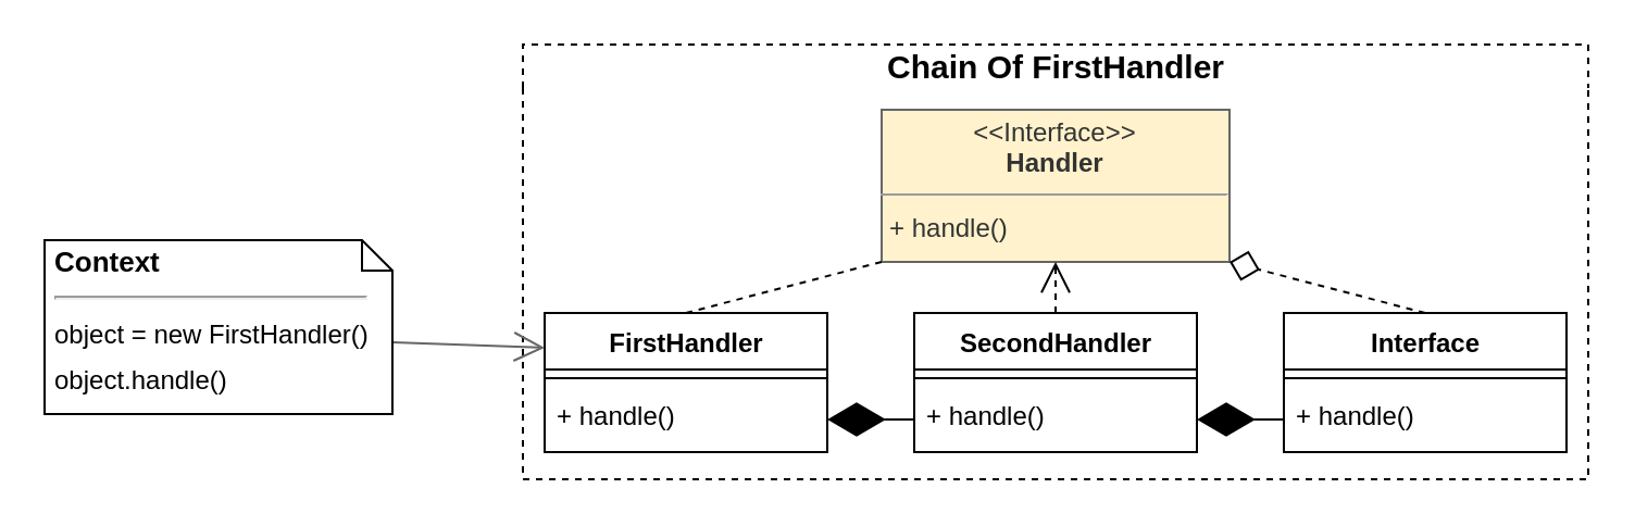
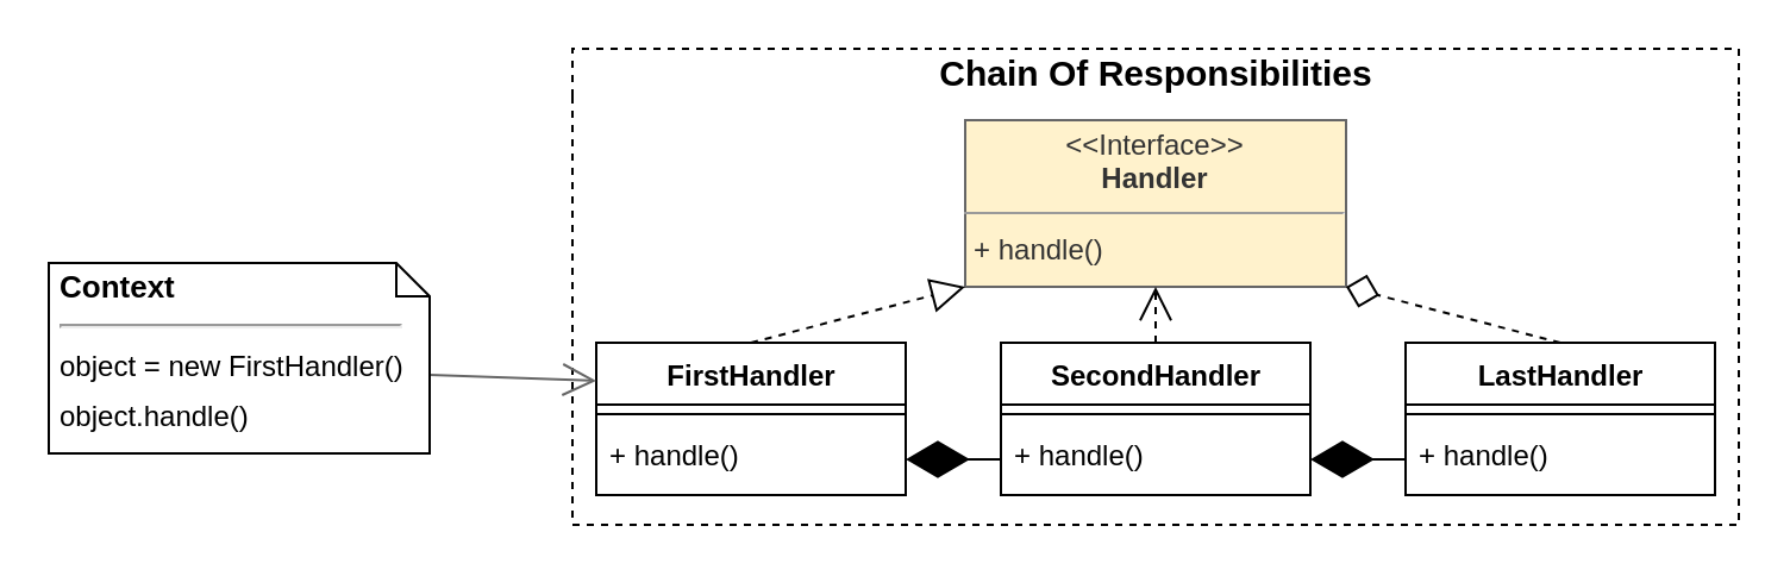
  <mxCell id="0" />
  <mxCell id="1" parent="0" />
- <mxCell id="2" value="Chain Of FirstHandler" style="swimlane;html=1;horizontal=1;startSize=20;fillColor=none;strokeColor=#000000;rounded=0;comic=0;fontSize=15;dashed=1;swimlaneLine=0;shadow=0;glass=0;perimeterSpacing=0;labelBackgroundColor=none;collapsible=0;" parent="1" vertex="1"><mxGeometry x="240" y="20" width="490" height="200" as="geometry"><mxRectangle x="110" y="60" width="100" height="20" as="alternateBounds" /></mxGeometry></mxCell>
- <mxCell id="3" value="Interface" style="swimlane;fontStyle=1;align=center;verticalAlign=top;childLayout=stackLayout;horizontal=1;startSize=26;horizontalStack=0;resizeParent=1;resizeParentMax=0;resizeLast=0;collapsible=0;marginBottom=0;rounded=0;shadow=0;glass=0;comic=0;strokeWidth=1;fontSize=12;labelBackgroundColor=none;fillColor=#ffffff;html=1;" parent="2" vertex="1"><mxGeometry x="350" y="123.5" width="130" height="64" as="geometry" /></mxCell>
+ <mxCell id="2" value="Chain Of Responsibilities" style="swimlane;html=1;horizontal=1;startSize=20;fillColor=none;strokeColor=#000000;rounded=0;comic=0;fontSize=15;dashed=1;swimlaneLine=0;shadow=0;glass=0;perimeterSpacing=0;labelBackgroundColor=none;collapsible=0;" parent="1" vertex="1"><mxGeometry x="240" y="20" width="490" height="200" as="geometry"><mxRectangle x="110" y="60" width="100" height="20" as="alternateBounds" /></mxGeometry></mxCell>
+ <mxCell id="3" value="LastHandler" style="swimlane;fontStyle=1;align=center;verticalAlign=top;childLayout=stackLayout;horizontal=1;startSize=26;horizontalStack=0;resizeParent=1;resizeParentMax=0;resizeLast=0;collapsible=0;marginBottom=0;rounded=0;shadow=0;glass=0;comic=0;strokeWidth=1;fontSize=12;labelBackgroundColor=none;fillColor=#ffffff;html=1;" parent="2" vertex="1"><mxGeometry x="350" y="123.5" width="130" height="64" as="geometry" /></mxCell>
  <mxCell id="4" value="" style="line;strokeWidth=1;fillColor=none;align=left;verticalAlign=middle;spacingTop=-1;spacingLeft=3;spacingRight=3;rotatable=0;labelPosition=right;points=[];portConstraint=eastwest;" parent="3" vertex="1"><mxGeometry y="26" width="130" height="8" as="geometry" /></mxCell>
  <mxCell id="5" value="+ handle()" style="text;strokeColor=none;fillColor=none;align=left;verticalAlign=top;spacingLeft=4;spacingRight=4;overflow=hidden;rotatable=0;points=[[0,0.5],[1,0.5]];portConstraint=eastwest;" parent="3" vertex="1"><mxGeometry y="34" width="130" height="30" as="geometry" /></mxCell>
  <mxCell id="6" value="SecondHandler" style="swimlane;fontStyle=1;align=center;verticalAlign=top;childLayout=stackLayout;horizontal=1;startSize=26;horizontalStack=0;resizeParent=1;resizeParentMax=0;resizeLast=0;collapsible=0;marginBottom=0;rounded=0;shadow=0;glass=0;comic=0;strokeWidth=1;fontSize=12;labelBackgroundColor=none;fillColor=#ffffff;html=1;" parent="2" vertex="1"><mxGeometry x="180" y="123.5" width="130" height="64" as="geometry" /></mxCell>
  <mxCell id="7" value="" style="line;strokeWidth=1;fillColor=none;align=left;verticalAlign=middle;spacingTop=-1;spacingLeft=3;spacingRight=3;rotatable=0;labelPosition=right;points=[];portConstraint=eastwest;" parent="6" vertex="1"><mxGeometry y="26" width="130" height="8" as="geometry" /></mxCell>
  <mxCell id="8" value="+ handle()" style="text;strokeColor=none;fillColor=none;align=left;verticalAlign=top;spacingLeft=4;spacingRight=4;overflow=hidden;rotatable=0;points=[[0,0.5],[1,0.5]];portConstraint=eastwest;" parent="6" vertex="1"><mxGeometry y="34" width="130" height="30" as="geometry" /></mxCell>
  <mxCell id="9" value="FirstHandler" style="swimlane;fontStyle=1;align=center;verticalAlign=top;childLayout=stackLayout;horizontal=1;startSize=26;horizontalStack=0;resizeParent=1;resizeParentMax=0;resizeLast=0;collapsible=0;marginBottom=0;rounded=0;shadow=0;glass=0;comic=0;strokeWidth=1;fontSize=12;labelBackgroundColor=none;fillColor=#ffffff;html=1;" parent="2" vertex="1"><mxGeometry x="10" y="123.5" width="130" height="64" as="geometry" /></mxCell>
  <mxCell id="10" value="" style="line;strokeWidth=1;fillColor=none;align=left;verticalAlign=middle;spacingTop=-1;spacingLeft=3;spacingRight=3;rotatable=0;labelPosition=right;points=[];portConstraint=eastwest;" parent="9" vertex="1"><mxGeometry y="26" width="130" height="8" as="geometry" /></mxCell>
  <mxCell id="11" value="+ handle()" style="text;strokeColor=none;fillColor=none;align=left;verticalAlign=top;spacingLeft=4;spacingRight=4;overflow=hidden;rotatable=0;points=[[0,0.5],[1,0.5]];portConstraint=eastwest;" parent="9" vertex="1"><mxGeometry y="34" width="130" height="30" as="geometry" /></mxCell>
  <mxCell id="12" value="&lt;p style=&quot;margin: 4px 0px 0px ; text-align: center ; line-height: 120%&quot;&gt;&lt;span&gt;&amp;lt;&amp;lt;Interface&amp;gt;&amp;gt;&lt;/span&gt;&lt;br&gt;&lt;b&gt;Handler&lt;/b&gt;&lt;/p&gt;&lt;hr size=&quot;1&quot;&gt;&lt;p style=&quot;margin: 0px 0px 0px 4px ; line-height: 160%&quot;&gt;+ handle()&lt;br&gt;&lt;/p&gt;" style="verticalAlign=top;align=left;overflow=fill;fontSize=12;fontFamily=Helvetica;html=1;rounded=0;shadow=0;glass=0;comic=0;labelBackgroundColor=none;labelBorderColor=none;imageAspect=1;noLabel=0;portConstraintRotation=0;snapToPoint=0;container=1;dropTarget=1;collapsible=0;autosize=0;spacingLeft=0;spacingRight=0;fontStyle=0;fillColor=#fff2cc;strokeColor=#666666;fontColor=#333333;" parent="2" vertex="1"><mxGeometry x="165" y="30" width="160" height="70" as="geometry" /></mxCell>
- <mxCell id="13" value="" style="endArrow=none;dashed=1;endFill=0;endSize=12;html=1;fontSize=12;fontColor=#000000;entryX=0;entryY=1;entryDx=0;entryDy=0;exitX=0.5;exitY=0;exitDx=0;exitDy=0;" parent="2" source="9" target="12" edge="1"><mxGeometry width="160" relative="1" as="geometry"><mxPoint x="30" y="112" as="sourcePoint" /><mxPoint x="70" y="72" as="targetPoint" /></mxGeometry></mxCell>
+ <mxCell id="13" value="" style="endArrow=block;dashed=1;endFill=0;endSize=12;html=1;fontSize=12;fontColor=#000000;entryX=0;entryY=1;entryDx=0;entryDy=0;exitX=0.5;exitY=0;exitDx=0;exitDy=0;" parent="2" source="9" target="12" edge="1"><mxGeometry width="160" relative="1" as="geometry"><mxPoint x="30" y="112" as="sourcePoint" /><mxPoint x="70" y="72" as="targetPoint" /></mxGeometry></mxCell>
  <mxCell id="14" value="" style="endArrow=open;dashed=1;endFill=0;endSize=12;html=1;exitX=0.5;exitY=0;exitDx=0;exitDy=0;entryX=0.5;entryY=1;entryDx=0;entryDy=0;" parent="2" source="6" target="12" edge="1"><mxGeometry width="160" relative="1" as="geometry"><mxPoint x="180" as="sourcePoint" /><mxPoint x="340" as="targetPoint" /></mxGeometry></mxCell>
  <mxCell id="15" value="" style="endArrow=diamond;dashed=1;endFill=0;endSize=12;html=1;exitX=0.5;exitY=0;exitDx=0;exitDy=0;entryX=1;entryY=1;entryDx=0;entryDy=0;" parent="2" source="3" target="12" edge="1"><mxGeometry width="160" relative="1" as="geometry"><mxPoint x="180" as="sourcePoint" /><mxPoint x="340" as="targetPoint" /></mxGeometry></mxCell>
  <mxCell id="16" value="" style="endArrow=diamondThin;endFill=1;endSize=24;html=1;entryX=1;entryY=0.5;entryDx=0;entryDy=0;exitX=0;exitY=0.5;exitDx=0;exitDy=0;" parent="2" source="8" target="11" edge="1"><mxGeometry width="160" relative="1" as="geometry"><mxPoint x="210" y="80" as="sourcePoint" /><mxPoint x="370" y="80" as="targetPoint" /></mxGeometry></mxCell>
  <mxCell id="17" value="" style="endArrow=diamondThin;endFill=1;endSize=24;html=1;strokeColor=#000000;entryX=1;entryY=0.5;entryDx=0;entryDy=0;exitX=0;exitY=0.5;exitDx=0;exitDy=0;" parent="2" source="5" target="8" edge="1"><mxGeometry width="160" relative="1" as="geometry"><mxPoint x="210" y="80" as="sourcePoint" /><mxPoint x="370" y="80" as="targetPoint" /></mxGeometry></mxCell>
  <mxCell id="18" value="" style="endArrow=open;endFill=1;endSize=12;html=1;exitX=0;exitY=0;exitDx=160;exitDy=47;exitPerimeter=0;entryX=0;entryY=0.25;entryDx=0;entryDy=0;strokeColor=#666666;" parent="1" source="19" target="9" edge="1"><mxGeometry width="160" relative="1" as="geometry"><mxPoint x="170" y="56.25" as="sourcePoint" /><mxPoint x="320" y="-3850" as="targetPoint" /></mxGeometry></mxCell>
  <mxCell id="19" value="&lt;p style=&quot;line-height: 20%&quot;&gt;Context&lt;br&gt;&lt;/p&gt;&lt;hr&gt;&lt;span style=&quot;font-size: 12px ; font-weight: 400 ; line-height: 170%&quot;&gt;object = new FirstHandler()&lt;/span&gt;&lt;font style=&quot;font-size: 12px&quot;&gt;&lt;span style=&quot;font-weight: normal ; line-height: 170%&quot;&gt;&lt;br&gt;&lt;/span&gt;&lt;span style=&quot;font-weight: normal ; line-height: 170%&quot;&gt;object.handle()&lt;/span&gt;&lt;/font&gt;&lt;br&gt;&lt;p&gt;&lt;/p&gt;" style="shape=note;size=14;verticalAlign=top;align=left;spacingTop=-13;rounded=0;shadow=0;glass=0;comic=0;strokeColor=#000000;fillColor=none;fontSize=13;fontStyle=1;labelBorderColor=none;whiteSpace=wrap;html=1;spacingLeft=0;spacingBottom=0;spacingRight=0;spacing=5;labelBackgroundColor=none;" parent="1" vertex="1"><mxGeometry x="20" y="110" width="160" height="80" as="geometry" /></mxCell>
